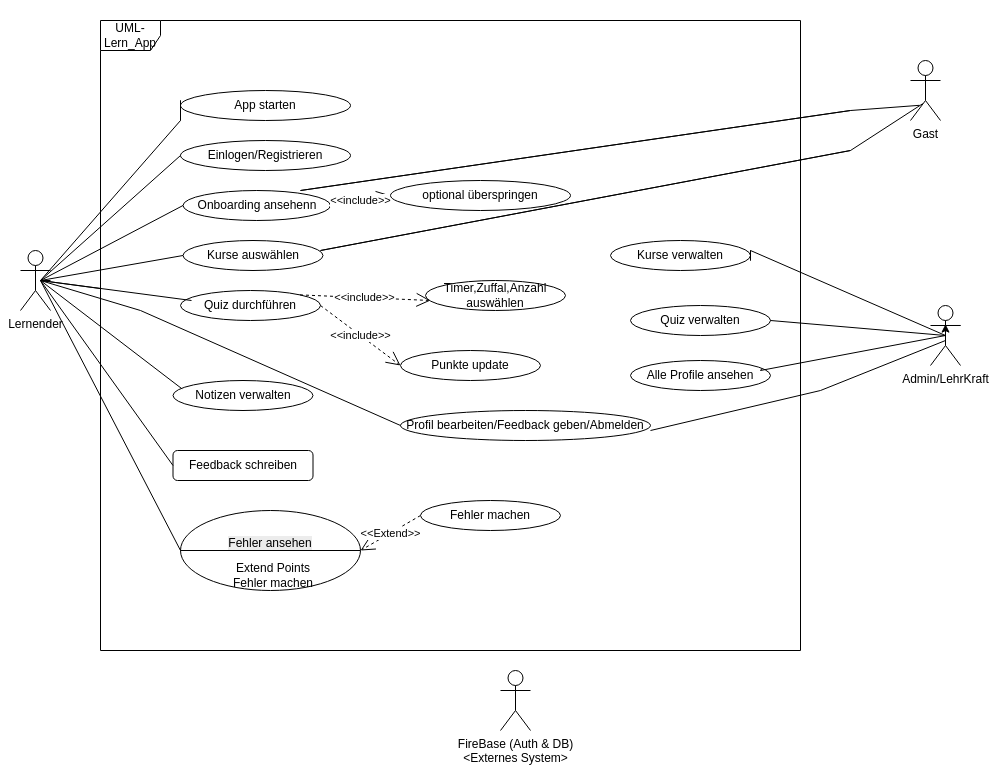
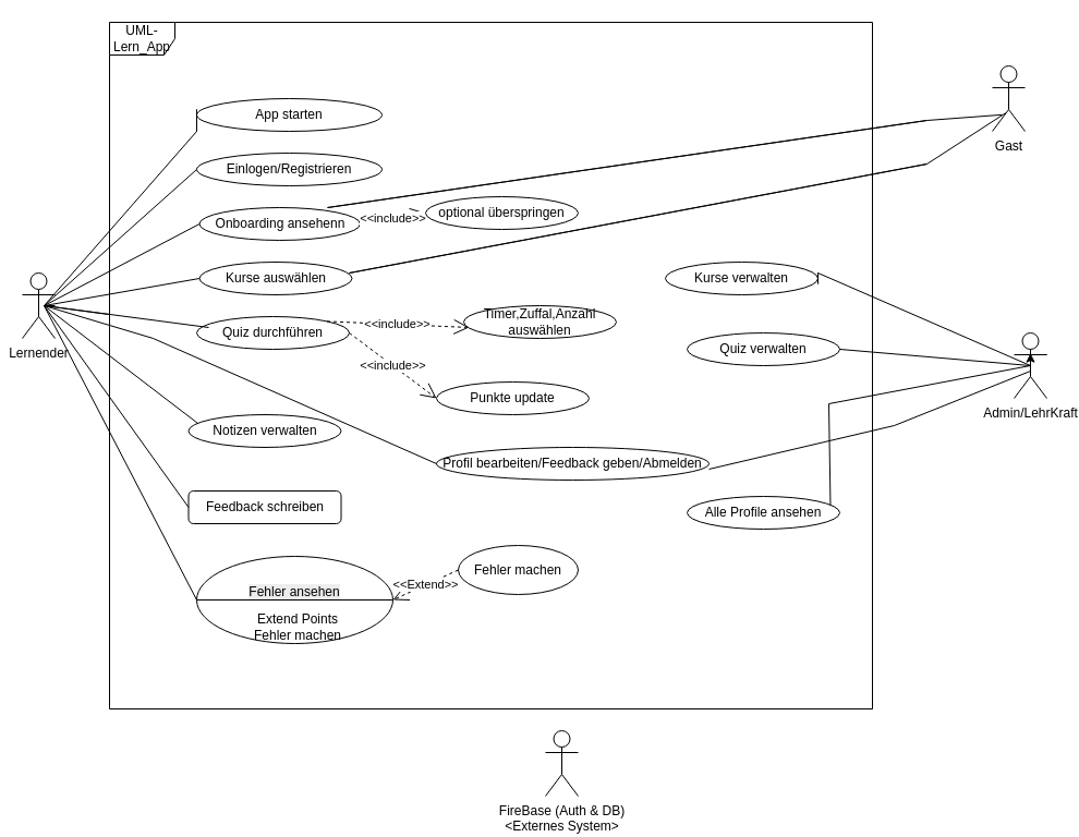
  <mxCell id="0" />
  <mxCell id="1" parent="0" />
  <mxCell id="2" value="UML-Lern_App" style="shape=umlFrame;whiteSpace=wrap;html=1;pointerEvents=0;" parent="1" vertex="1"><mxGeometry x="100" y="20" width="700" height="630" as="geometry" /></mxCell>
  <mxCell id="3" value="Lernender" style="shape=umlActor;verticalLabelPosition=bottom;verticalAlign=top;html=1;" parent="1" vertex="1"><mxGeometry y="250" width="30" height="60" as="geometry" x="20" /></mxCell>
  <mxCell id="4" value="Admin/LehrKraft" style="shape=umlActor;verticalLabelPosition=bottom;verticalAlign=top;html=1;" parent="1" vertex="1"><mxGeometry x="930" y="305" width="30" height="60" as="geometry" /></mxCell>
  <mxCell id="5" value="FireBase (Auth &amp;amp; DB)&lt;div&gt;&amp;lt;Externes System&amp;gt;&lt;/div&gt;" style="shape=umlActor;verticalLabelPosition=bottom;verticalAlign=top;html=1;" parent="1" vertex="1"><mxGeometry x="500" y="670" width="30" height="60" as="geometry" /></mxCell>
  <mxCell id="6" value="Profil bearbeiten/Feedback geben/Abmelden" style="ellipse;whiteSpace=wrap;html=1;" parent="1" vertex="1"><mxGeometry x="400" y="410" width="250" height="30" as="geometry" /></mxCell>
  <mxCell id="7" value="Onboarding ansehenn" style="ellipse;whiteSpace=wrap;html=1;" parent="1" vertex="1"><mxGeometry x="182.5" y="190" width="147.5" height="30" as="geometry" /></mxCell>
  <mxCell id="8" value="Kurse auswählen" style="ellipse;whiteSpace=wrap;html=1;" parent="1" vertex="1"><mxGeometry x="182.5" y="240" width="140" height="30" as="geometry" /></mxCell>
  <mxCell id="9" value="Quiz durchführen" style="ellipse;whiteSpace=wrap;html=1;" parent="1" vertex="1"><mxGeometry x="180" y="290" width="140" height="30" as="geometry" /></mxCell>
  <mxCell id="10" value="Notizen verwalten" style="ellipse;whiteSpace=wrap;html=1;" parent="1" vertex="1"><mxGeometry x="172.5" y="380" width="140" height="30" as="geometry" /></mxCell>
  <mxCell id="11" value="Feedback schreiben" style="whiteSpace=wrap;html=1;rounded=1;" parent="1" vertex="1"><mxGeometry x="172.5" y="450" width="140" height="30" as="geometry" /></mxCell>
  <mxCell id="12" value="Kurse verwalten" style="ellipse;whiteSpace=wrap;html=1;" parent="1" vertex="1"><mxGeometry x="610" y="240" width="140" height="30" as="geometry" /></mxCell>
  <mxCell id="13" value="Quiz verwalten" style="ellipse;whiteSpace=wrap;html=1;" parent="1" vertex="1"><mxGeometry x="630" y="305" width="140" height="30" as="geometry" /></mxCell>
- <mxCell id="14" value="Alle Profile ansehen" style="ellipse;whiteSpace=wrap;html=1;" parent="1" vertex="1"><mxGeometry x="630" y="360" width="140" height="30" as="geometry" /></mxCell>
+ <mxCell id="14" value="Alle Profile ansehen" style="ellipse;whiteSpace=wrap;html=1;" parent="1" vertex="1"><mxGeometry x="630" y="455" width="140" height="30" as="geometry" /></mxCell>
  <mxCell id="15" value="Punkte update" style="ellipse;whiteSpace=wrap;html=1;" parent="1" vertex="1"><mxGeometry x="400" y="350" width="140" height="30" as="geometry" /></mxCell>
  <mxCell id="16" value="" style="endArrow=none;html=1;rounded=0;entryX=0;entryY=0.5;entryDx=0;entryDy=0;" parent="1" target="6" edge="1"><mxGeometry width="50" height="50" relative="1" as="geometry"><mxPoint x="40" y="280" as="sourcePoint" /><mxPoint x="100" y="130" as="targetPoint" /><Array as="points"><mxPoint x="40" y="280" /><mxPoint x="140" y="310" /></Array></mxGeometry></mxCell>
  <mxCell id="17" value="" style="endArrow=none;html=1;rounded=0;entryX=0;entryY=0.5;entryDx=0;entryDy=0;" parent="1" target="7" edge="1"><mxGeometry width="50" height="50" relative="1" as="geometry"><mxPoint x="40" y="280" as="sourcePoint" /><mxPoint x="130" y="170" as="targetPoint" /><Array as="points"><mxPoint x="40" y="280" /></Array></mxGeometry></mxCell>
  <mxCell id="18" value="" style="endArrow=none;html=1;rounded=0;entryX=0;entryY=0.5;entryDx=0;entryDy=0;" parent="1" target="8" edge="1"><mxGeometry width="50" height="50" relative="1" as="geometry"><mxPoint x="40" y="280" as="sourcePoint" /><mxPoint x="138" y="210" as="targetPoint" /><Array as="points" /></mxGeometry></mxCell>
  <mxCell id="19" value="" style="endArrow=none;html=1;rounded=0;" parent="1" source="2" edge="1"><mxGeometry width="50" height="50" relative="1" as="geometry"><mxPoint x="281.22" y="433.21" as="sourcePoint" /><mxPoint x="191" y="300" as="targetPoint" /><Array as="points"><mxPoint x="40" y="280" /></Array></mxGeometry></mxCell>
  <mxCell id="20" value="" style="endArrow=none;html=1;rounded=0;entryX=0;entryY=0.5;entryDx=0;entryDy=0;" parent="1" target="11" edge="1"><mxGeometry width="50" height="50" relative="1" as="geometry"><mxPoint x="40" y="280" as="sourcePoint" /><mxPoint x="160" y="420" as="targetPoint" /><Array as="points" /></mxGeometry></mxCell>
  <mxCell id="21" value="" style="endArrow=none;html=1;rounded=0;entryX=0.5;entryY=0.5;entryDx=0;entryDy=0;entryPerimeter=0;" parent="1" target="4" edge="1"><mxGeometry width="50" height="50" relative="1" as="geometry"><mxPoint x="750" y="250" as="sourcePoint" /><mxPoint x="798" y="220" as="targetPoint" /><Array as="points"><mxPoint x="750" y="260" /><mxPoint x="750" y="250" /></Array></mxGeometry></mxCell>
  <mxCell id="22" value="&amp;lt;&amp;lt;include&amp;gt;&amp;gt;" style="endArrow=open;endSize=12;dashed=1;html=1;rounded=0;entryX=0;entryY=0.5;entryDx=0;entryDy=0;exitX=1;exitY=0.5;exitDx=0;exitDy=0;" parent="1" source="9" target="15" edge="1"><mxGeometry width="160" relative="1" as="geometry"><mxPoint x="330" y="306" as="sourcePoint" /><mxPoint x="410" y="290" as="targetPoint" /></mxGeometry></mxCell>
  <mxCell id="23" value="&amp;lt;&amp;lt;include&amp;gt;&amp;gt;" style="endArrow=open;endSize=12;dashed=1;html=1;rounded=0;exitX=1;exitY=0;exitDx=0;exitDy=0;" parent="1" source="9" edge="1"><mxGeometry width="160" relative="1" as="geometry"><mxPoint x="400" y="270" as="sourcePoint" /><mxPoint x="430" y="300" as="targetPoint" /></mxGeometry></mxCell>
  <mxCell id="24" value="" style="endArrow=none;html=1;rounded=0;entryX=0.5;entryY=0.5;entryDx=0;entryDy=0;entryPerimeter=0;" parent="1" edge="1" target="4"><mxGeometry width="50" height="50" relative="1" as="geometry"><mxPoint x="770" y="320" as="sourcePoint" /><mxPoint x="840" y="260" as="targetPoint" /><Array as="points"><mxPoint x="770" y="320" /></Array></mxGeometry></mxCell>
  <mxCell id="25" value="App starten" style="ellipse;whiteSpace=wrap;html=1;" vertex="1" parent="1"><mxGeometry x="180" y="90" width="170" height="30" as="geometry" /></mxCell>
  <mxCell id="26" value="" style="endArrow=none;html=1;rounded=0;exitX=0.065;exitY=0.28;exitDx=0;exitDy=0;exitPerimeter=0;" edge="1" parent="1" source="10"><mxGeometry width="50" height="50" relative="1" as="geometry"><mxPoint x="110" y="325" as="sourcePoint" /><mxPoint x="180" y="120" as="targetPoint" /><Array as="points"><mxPoint x="40" y="280" /><mxPoint x="180" y="120" /><mxPoint x="180" y="100" /></Array></mxGeometry></mxCell>
  <mxCell id="27" style="edgeStyle=orthogonalEdgeStyle;rounded=0;orthogonalLoop=1;jettySize=auto;html=1;exitX=1;exitY=0.333;exitDx=0;exitDy=0;exitPerimeter=0;entryX=0.5;entryY=0.31;entryDx=0;entryDy=0;entryPerimeter=0;" edge="1" parent="1" source="4" target="4"><mxGeometry relative="1" as="geometry" /></mxCell>
  <mxCell id="28" value="&amp;lt;&amp;lt;include&amp;gt;&amp;gt;" style="endArrow=open;endSize=12;dashed=1;html=1;rounded=0;exitX=1;exitY=0.5;exitDx=0;exitDy=0;entryX=0;entryY=0.5;entryDx=0;entryDy=0;" edge="1" parent="1" source="7" target="29"><mxGeometry width="160" relative="1" as="geometry"><mxPoint x="330" y="160" as="sourcePoint" /><mxPoint x="390" y="170" as="targetPoint" /></mxGeometry></mxCell>
- <mxCell id="29" value="optional überspringen" style="ellipse;whiteSpace=wrap;html=1;" vertex="1" parent="1"><mxGeometry x="390" y="180" width="180" height="30" as="geometry" /></mxCell>
+ <mxCell id="29" value="optional überspringen" style="ellipse;whiteSpace=wrap;html=1;" vertex="1" parent="1"><mxGeometry x="390" y="180" width="140" height="30" as="geometry" /></mxCell>
  <mxCell id="30" value="&#10;&lt;span style=&quot;color: rgb(0, 0, 0); font-family: Helvetica; font-size: 12px; font-style: normal; font-variant-ligatures: normal; font-variant-caps: normal; font-weight: 400; letter-spacing: normal; orphans: 2; text-align: center; text-indent: 0px; text-transform: none; widows: 2; word-spacing: 0px; -webkit-text-stroke-width: 0px; white-space: normal; background-color: rgb(236, 236, 236); text-decoration-thickness: initial; text-decoration-style: initial; text-decoration-color: initial; display: inline !important; float: none;&quot;&gt;Fehler ansehen&lt;/span&gt;&#10;&#10;" style="ellipse;whiteSpace=wrap;html=1;" vertex="1" parent="1"><mxGeometry x="180" y="510" width="180" height="80" as="geometry" /></mxCell>
  <mxCell id="31" value="" style="endArrow=none;html=1;rounded=0;exitX=0;exitY=0.5;exitDx=0;exitDy=0;entryX=1;entryY=0.5;entryDx=0;entryDy=0;" edge="1" parent="1" source="30" target="30"><mxGeometry width="50" height="50" relative="1" as="geometry"><mxPoint x="510" y="360" as="sourcePoint" /><mxPoint x="317" y="550" as="targetPoint" /></mxGeometry></mxCell>
  <mxCell id="32" value="Extend Points&lt;div&gt;Fehler machen&lt;/div&gt;" style="text;strokeColor=none;align=center;fillColor=none;html=1;verticalAlign=middle;whiteSpace=wrap;rounded=0;" vertex="1" parent="1"><mxGeometry x="216.25" y="560" width="113.75" height="30" as="geometry" /></mxCell>
  <mxCell id="33" value="" style="endArrow=none;html=1;rounded=0;entryX=0;entryY=0.5;entryDx=0;entryDy=0;" edge="1" parent="1" target="30"><mxGeometry width="50" height="50" relative="1" as="geometry"><mxPoint x="40" y="280" as="sourcePoint" /><mxPoint x="261" y="646" as="targetPoint" /><Array as="points" /></mxGeometry></mxCell>
  <mxCell id="34" value="&amp;lt;&amp;lt;Extend&amp;gt;&amp;gt;" style="endArrow=open;endSize=12;dashed=1;html=1;rounded=0;entryX=1;entryY=0.5;entryDx=0;entryDy=0;exitX=0;exitY=0.5;exitDx=0;exitDy=0;" edge="1" parent="1" source="35" target="30"><mxGeometry width="160" relative="1" as="geometry"><mxPoint x="410" y="510" as="sourcePoint" /><mxPoint x="490" y="570" as="targetPoint" /></mxGeometry></mxCell>
- <mxCell id="35" value="Fehler machen" style="ellipse;whiteSpace=wrap;html=1;" vertex="1" parent="1"><mxGeometry x="420" y="500" width="140" height="30" as="geometry" /></mxCell>
+ <mxCell id="35" value="Fehler machen" style="ellipse;whiteSpace=wrap;html=1;" vertex="1" parent="1"><mxGeometry x="420" y="500" width="110" height="45" as="geometry" /></mxCell>
  <mxCell id="36" value="Timer,Zuffal,Anzahl auswählen" style="ellipse;whiteSpace=wrap;html=1;" vertex="1" parent="1"><mxGeometry x="425" y="280" width="140" height="30" as="geometry" /></mxCell>
  <mxCell id="37" value="" style="endArrow=none;html=1;rounded=0;entryX=0.5;entryY=0.5;entryDx=0;entryDy=0;entryPerimeter=0;exitX=0.939;exitY=0.267;exitDx=0;exitDy=0;exitPerimeter=0;" edge="1" parent="1" source="14" target="4"><mxGeometry width="50" height="50" relative="1" as="geometry"><mxPoint x="770" y="350" as="sourcePoint" /><mxPoint x="985" y="425" as="targetPoint" /><Array as="points"><mxPoint x="760" y="370" /></Array></mxGeometry></mxCell>
  <mxCell id="38" value="" style="endArrow=none;html=1;rounded=0;" edge="1" parent="1"><mxGeometry width="50" height="50" relative="1" as="geometry"><mxPoint x="650" y="430" as="sourcePoint" /><mxPoint x="945" y="340" as="targetPoint" /><Array as="points"><mxPoint x="650" y="430" /><mxPoint x="820" y="390" /></Array></mxGeometry></mxCell>
  <mxCell id="39" value="Einlogen/Registrieren" style="ellipse;whiteSpace=wrap;html=1;" vertex="1" parent="1"><mxGeometry x="180" y="140" width="170" height="30" as="geometry" /></mxCell>
  <mxCell id="40" value="" style="endArrow=none;html=1;rounded=0;entryX=0;entryY=0.5;entryDx=0;entryDy=0;" edge="1" parent="1" target="39"><mxGeometry width="50" height="50" relative="1" as="geometry"><mxPoint x="50" y="280" as="sourcePoint" /><mxPoint x="293" y="170" as="targetPoint" /><Array as="points"><mxPoint x="40" y="280" /></Array></mxGeometry></mxCell>
  <mxCell id="41" value="Gast" style="shape=umlActor;verticalLabelPosition=bottom;verticalAlign=top;html=1;" vertex="1" parent="1"><mxGeometry x="910" y="60" width="30" height="60" as="geometry" /></mxCell>
  <mxCell id="42" value="" style="endArrow=none;html=1;rounded=0;entryX=0.3;entryY=0.747;entryDx=0;entryDy=0;entryPerimeter=0;" edge="1" parent="1" target="41"><mxGeometry width="50" height="50" relative="1" as="geometry"><mxPoint x="850" y="110" as="sourcePoint" /><mxPoint x="1025" y="125" as="targetPoint" /><Array as="points"><mxPoint x="300" y="190" /><mxPoint x="850" y="110" /></Array></mxGeometry></mxCell>
  <mxCell id="43" value="" style="endArrow=none;html=1;rounded=0;entryX=0.407;entryY=0.72;entryDx=0;entryDy=0;entryPerimeter=0;" edge="1" parent="1" target="41"><mxGeometry width="50" height="50" relative="1" as="geometry"><mxPoint x="850" y="150" as="sourcePoint" /><mxPoint x="1025" y="165" as="targetPoint" /><Array as="points"><mxPoint x="320" y="250" /><mxPoint x="850" y="150" /></Array></mxGeometry></mxCell>
